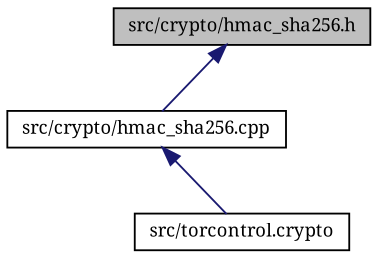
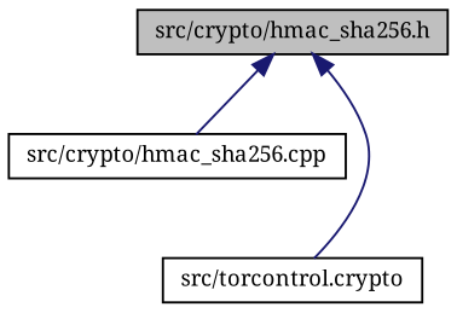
  digraph {
    fontname="Noto Serif"
    node [color=black fillcolor=white fontname="Noto Serif" fontsize=10 shape=record style=filled]
    edge [color=midnightblue dir=back fontname="Noto Serif" fontsize=10 labelfontname=Helvetica labelfontsize=10 style=solid]
    n1 [fillcolor=grey75 fontcolor=black height=0.2 label="src/crypto/hmac_sha256.h" width=0.4]
    n2 [height=0.2 label="src/crypto/hmac_sha256.cpp" width=0.4]
    n3 [height=0.2 label="src/torcontrol.crypto" width=0.4]
    n1 -> n2
-   n2 -> n3
+   n1 -> n3
  }
